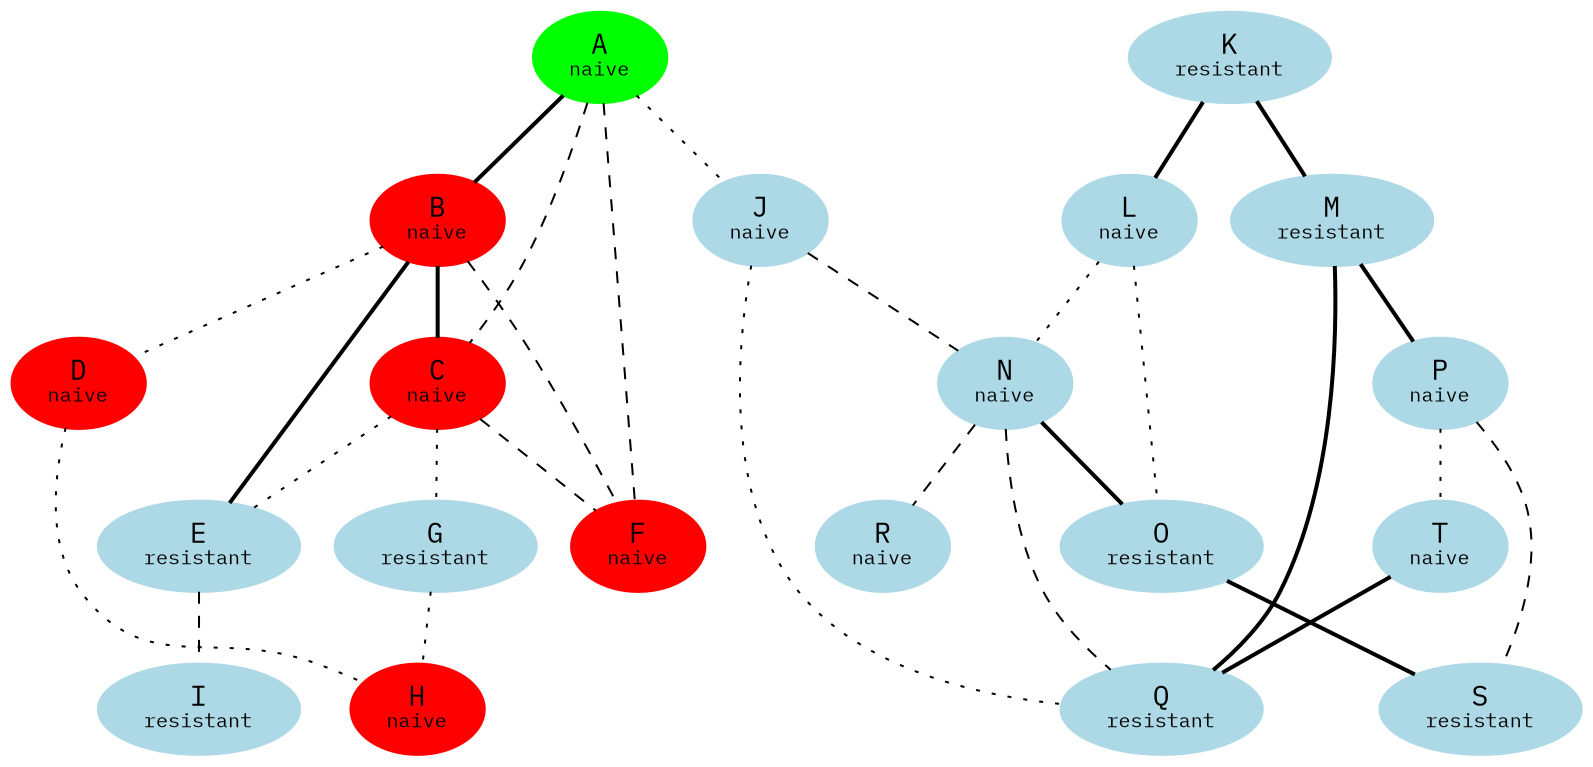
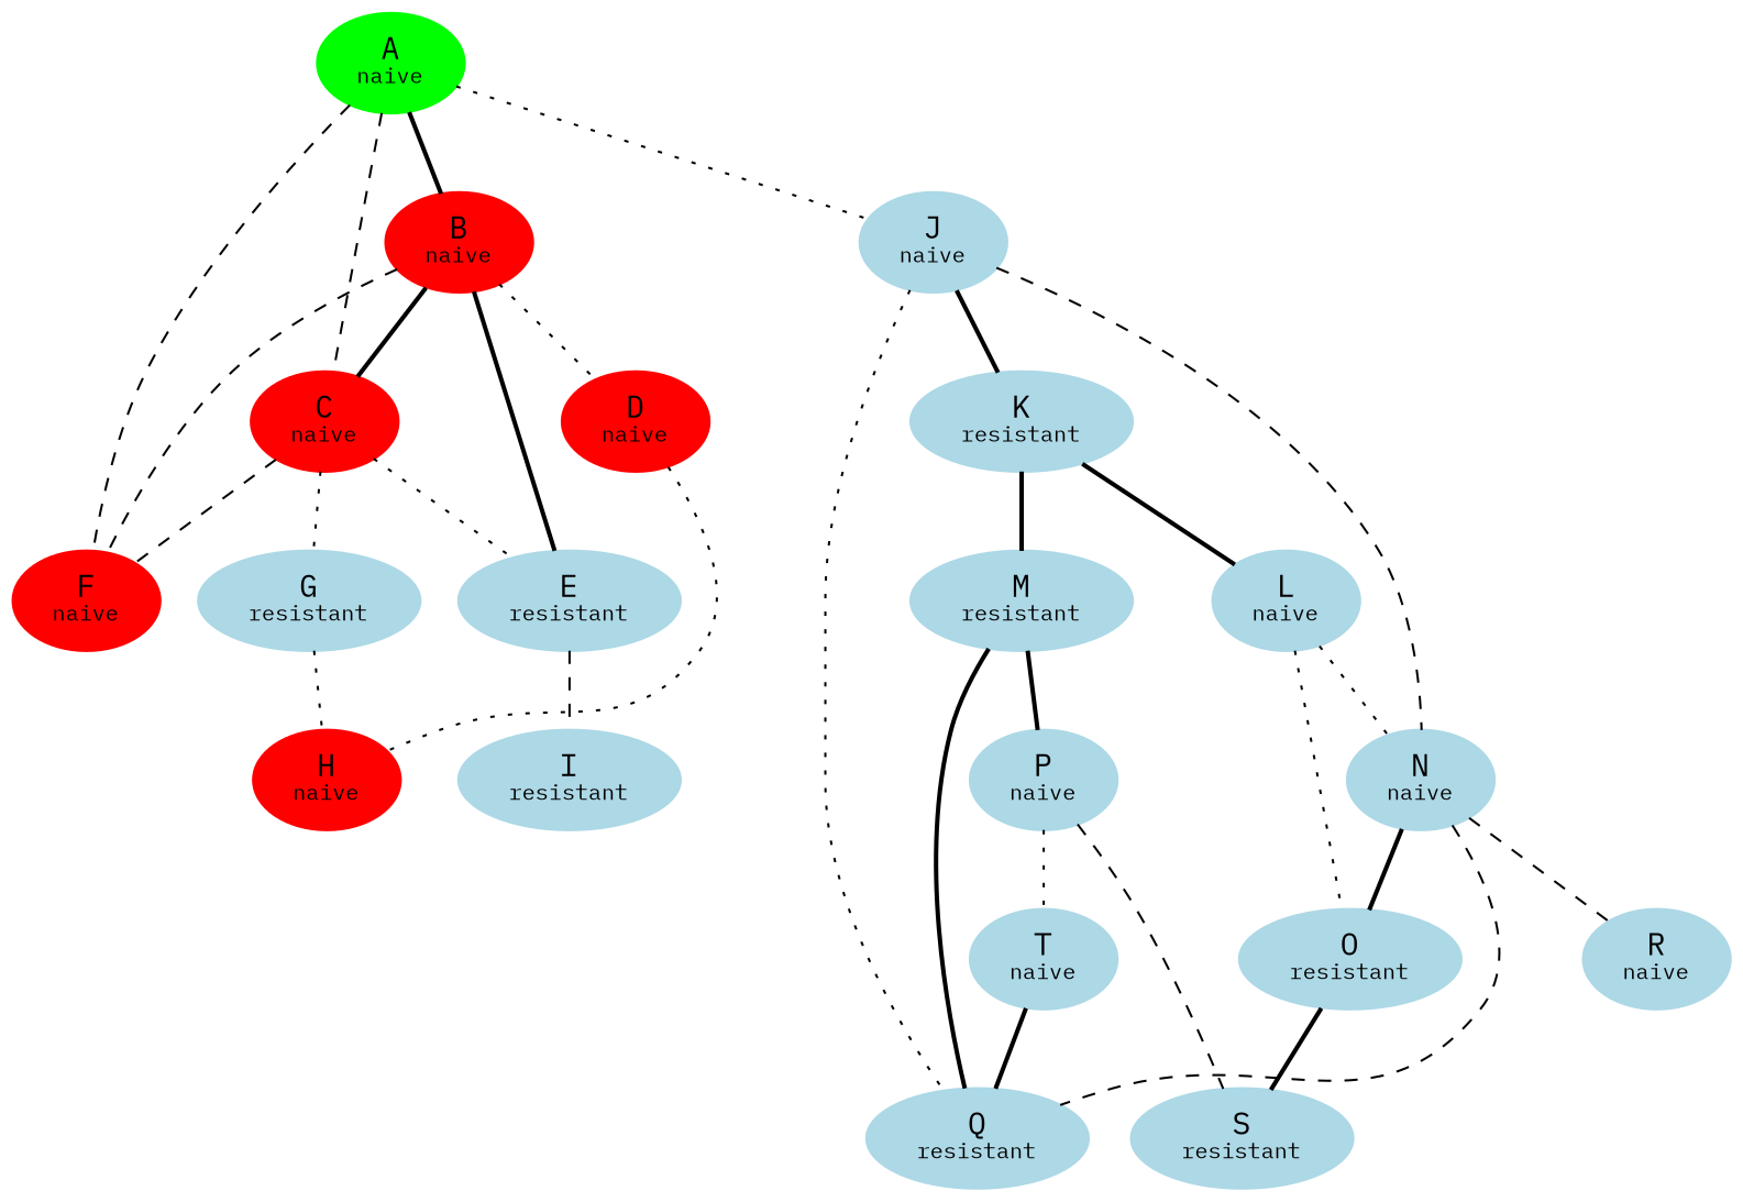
  graph {
    fontname="IBM Plex Mono"
    rankdir=TB
    node [color=lightblue fontname="IBM Plex Mono" style=filled]
    edge [fontname="IBM Plex Mono" style=bold]
    n1 [color=green label=<A<BR /><FONT POINT-SIZE="10">naive</FONT>>]
    n2 [color=red label=<B<BR /><FONT POINT-SIZE="10">naive</FONT>>]
    n3 [color=red label=<C<BR /><FONT POINT-SIZE="10">naive</FONT>>]
    n4 [color=red label=<F<BR /><FONT POINT-SIZE="10">naive</FONT>>]
    n5 [label=<J<BR /><FONT POINT-SIZE="10">naive</FONT>>]
    n6 [color=red label=<D<BR /><FONT POINT-SIZE="10">naive</FONT>>]
    n7 [label=<E<BR /><FONT POINT-SIZE="10">resistant</FONT>>]
    n8 [label=<G<BR /><FONT POINT-SIZE="10">resistant</FONT>>]
    n9 [label=<K<BR /><FONT POINT-SIZE="10">resistant</FONT>>]
    n10 [label=<N<BR /><FONT POINT-SIZE="10">naive</FONT>>]
    n11 [label=<Q<BR /><FONT POINT-SIZE="10">resistant</FONT>>]
    n12 [color=red label=<H<BR /><FONT POINT-SIZE="10">naive</FONT>>]
    n13 [label=<I<BR /><FONT POINT-SIZE="10">resistant</FONT>>]
    n14 [label=<L<BR /><FONT POINT-SIZE="10">naive</FONT>>]
    n15 [label=<M<BR /><FONT POINT-SIZE="10">resistant</FONT>>]
    n16 [label=<O<BR /><FONT POINT-SIZE="10">resistant</FONT>>]
    n17 [label=<R<BR /><FONT POINT-SIZE="10">naive</FONT>>]
    n18 [label=<P<BR /><FONT POINT-SIZE="10">naive</FONT>>]
    n19 [label=<S<BR /><FONT POINT-SIZE="10">resistant</FONT>>]
    n20 [label=<T<BR /><FONT POINT-SIZE="10">naive</FONT>>]
    n1 -- n2
    n1 -- n3 [style=dashed]
    n1 -- n4 [style=dashed]
    n1 -- n5 [style=dotted]
    n2 -- n3
    n2 -- n4 [style=dashed]
    n2 -- n6 [style=dotted]
    n2 -- n7
    n3 -- n4 [style=dashed]
    n3 -- n7 [style=dotted]
    n3 -- n8 [style=dotted]
+   n5 -- n9
    n5 -- n10 [style=dashed]
    n5 -- n11 [style=dotted]
    n6 -- n12 [style=dotted]
    n7 -- n13 [style=dashed]
    n8 -- n12 [style=dotted]
    n9 -- n14
    n9 -- n15
    n10 -- n11 [style=dashed]
    n10 -- n16
    n10 -- n17 [style=dashed]
    n14 -- n10 [style=dotted]
    n14 -- n16 [style=dotted]
    n15 -- n11
    n15 -- n18
    n16 -- n19
    n18 -- n19 [style=dashed]
    n18 -- n20 [style=dotted]
    n20 -- n11
  }
